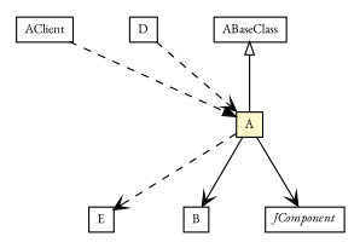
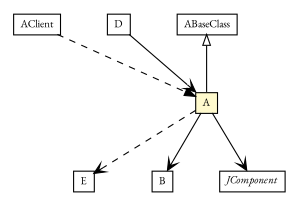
  digraph {
    fontname="EB Garamond"
    nodesep=0.25
    ranksep=0.5
    node [fontcolor=black fontname="EB Garamond" fontsize=10 shape=plaintext]
    edge [arrowhead=open color=black fontname="EB Garamond" fontsize=10 headport=p labelfontname=Helvetica labelfontsize=10 tailport=p weight=1]
    n1 [label=<<table title="gr.spinellis.context.classes.AClient" border="0" cellborder="1" cellspacing="0" cellpadding="2" port="p"><tr><td><table border="0" cellspacing="0" cellpadding="1"><tr><td align="center" balign="center"> AClient </td></tr></table></td></tr></table>>]
    n2 [label=<<table title="gr.spinellis.context.classes.A" border="0" cellborder="1" cellspacing="0" cellpadding="2" port="p" bgcolor="lemonchiffon"><tr><td><table border="0" cellspacing="0" cellpadding="1"><tr><td align="center" balign="center"> A </td></tr></table></td></tr></table>>]
    n3 [label=<<table title="gr.spinellis.context.classes.E" border="0" cellborder="1" cellspacing="0" cellpadding="2" port="p"><tr><td><table border="0" cellspacing="0" cellpadding="1"><tr><td align="center" balign="center"> E </td></tr></table></td></tr></table>>]
    n4 [label=<<table title="gr.spinellis.context.classes.B" border="0" cellborder="1" cellspacing="0" cellpadding="2" port="p"><tr><td><table border="0" cellspacing="0" cellpadding="1"><tr><td align="center" balign="center"> B </td></tr></table></td></tr></table>>]
    n5 [label=<<table title="javax.swing.JComponent" border="0" cellborder="1" cellspacing="0" cellpadding="2" port="p" href="http://docs.oracle.com/javase/7/docs/api/javax/swing/JComponent.html" target="_parent"><tr><td><table border="0" cellspacing="0" cellpadding="1"><tr><td align="center" balign="center"><i> JComponent </i></td></tr></table></td></tr></table>>]
    n6 [label=<<table title="gr.spinellis.context.classes.D" border="0" cellborder="1" cellspacing="0" cellpadding="2" port="p"><tr><td><table border="0" cellspacing="0" cellpadding="1"><tr><td align="center" balign="center"> D </td></tr></table></td></tr></table>>]
    n7 [label=<<table title="gr.spinellis.context.classes.ABaseClass" border="0" cellborder="1" cellspacing="0" cellpadding="2" port="p"><tr><td><table border="0" cellspacing="0" cellpadding="1"><tr><td align="center" balign="center"> ABaseClass </td></tr></table></td></tr></table>>]
    n1 -> n2 [arrowhead=normal style=dashed weight=0]
    n2 -> n3 [style=dashed weight=0]
    n2 -> n4
    n2 -> n5
-   n6 -> n2 [style=dashed]
+   n6 -> n2
    n7 -> n2 [arrowtail=empty dir=back weight=10 arrowhead=""]
  }
